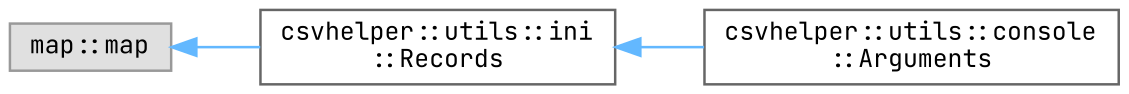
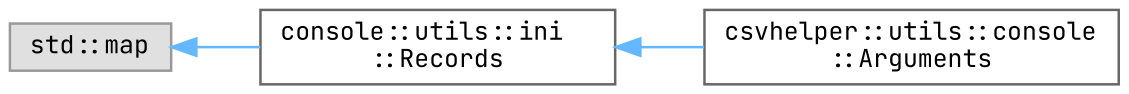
  digraph {
    fontname="JetBrains Mono"
    rankdir=LR
    node [color=grey40 fillcolor=white fontname="JetBrains Mono" fontsize=10 shape=box style=filled]
    edge [color=steelblue1 dir=back fontname="JetBrains Mono" fontsize=10 labelfontname=Helvetica labelfontsize=10 style=solid]
-   n1 [color=grey60 fillcolor="#E0E0E0" height=0.2 label="map::map" width=0.4]
-   n2 [height=0.2 label="csvhelper::utils::ini\l::Records" width=0.4]
+   n1 [color=grey60 fillcolor="#E0E0E0" height=0.2 label="std::map" width=0.4]
+   n2 [height=0.2 label="console::utils::ini\l::Records" width=0.4]
    n3 [height=0.2 label="csvhelper::utils::console\l::Arguments" width=0.4]
    n1 -> n2
    n2 -> n3
  }
